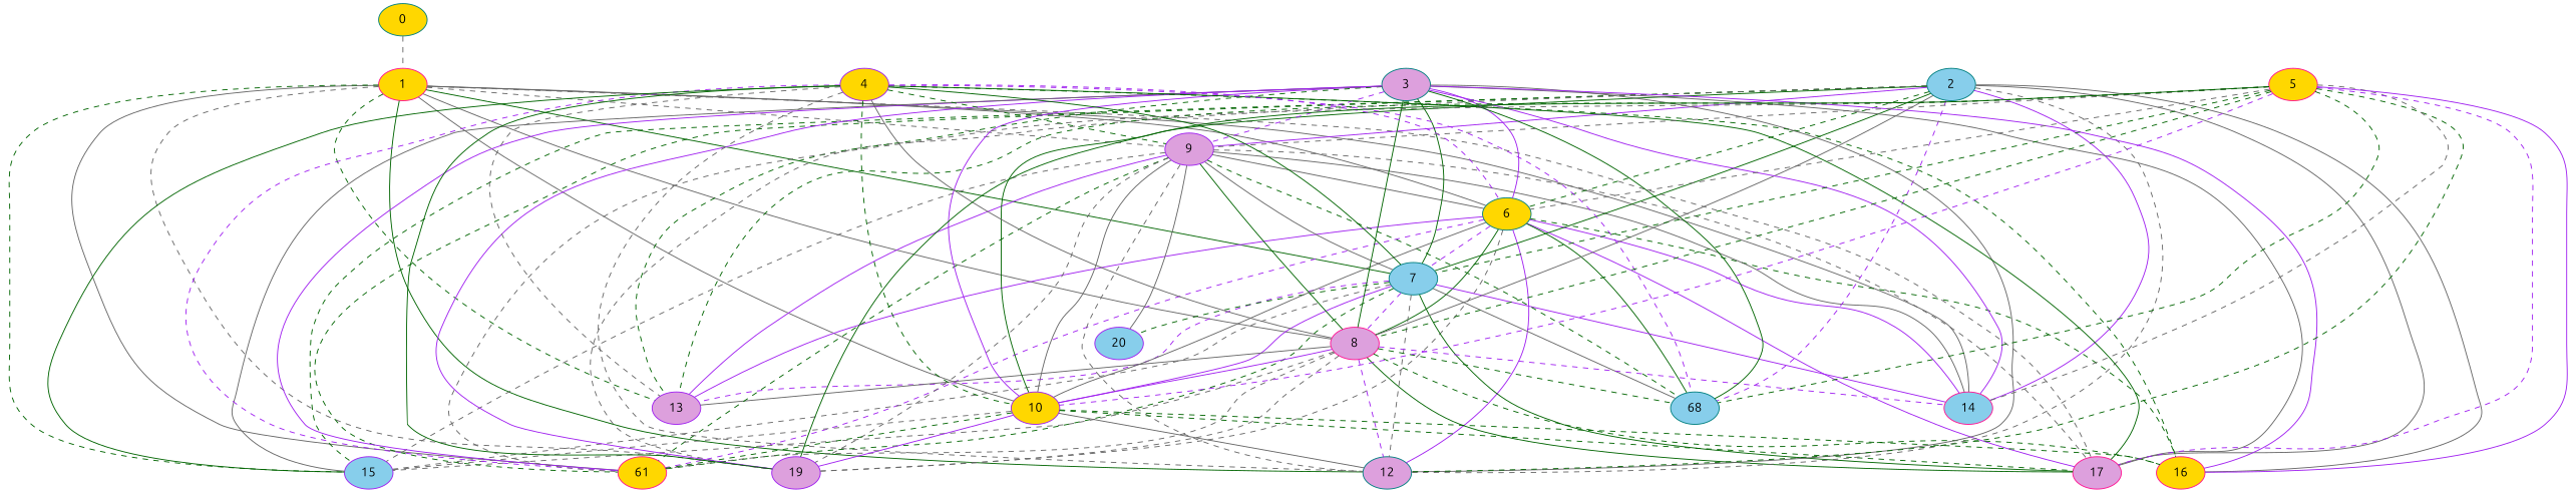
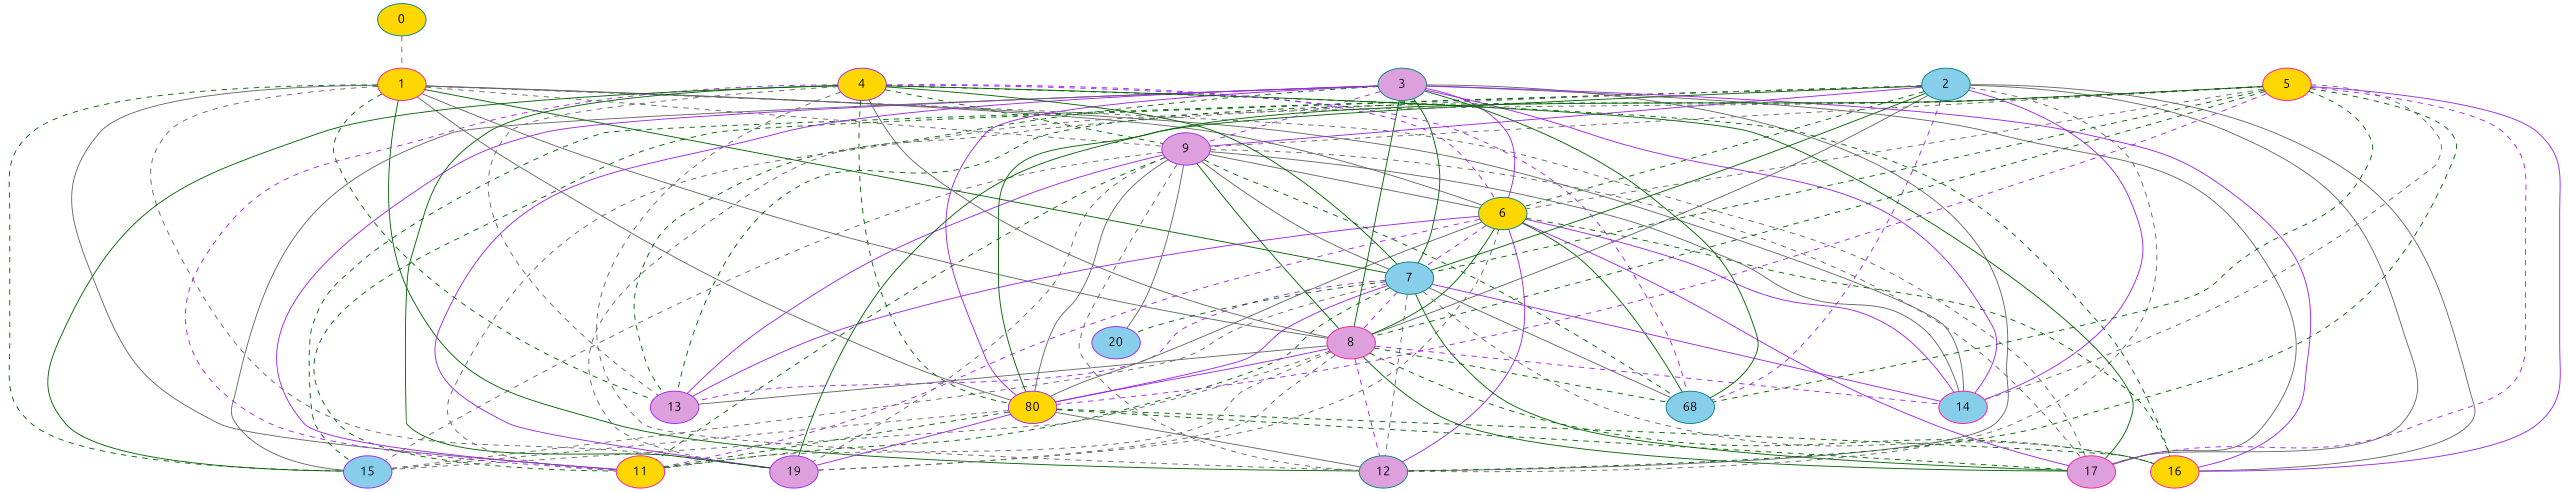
  graph {
    fontname=Ubuntu
    node [color=deeppink fillcolor=gold fontname=Ubuntu style=filled]
    edge [color=gray40 fontname=Ubuntu style=dashed]
    1
    0 [color=teal]
    6 [color=teal]
    7 [color=teal fillcolor=skyblue]
    8 [fillcolor=plum]
    9 [color=purple fillcolor=plum]
-   10 [color=purple]
-   11 [label=61]
+   10 [color=purple label=80]
+   11
    12 [color=teal fillcolor=plum]
    13 [color=purple fillcolor=plum]
    14 [fillcolor=skyblue]
    15 [color=purple fillcolor=skyblue]
    17 [fillcolor=plum]
    19 [color=purple fillcolor=plum]
    16
    n16 [color=teal fillcolor=skyblue label=68]
    20 [color=purple fillcolor=skyblue]
    2 [color=teal fillcolor=skyblue]
    3 [color=teal fillcolor=plum]
    4 [color=purple]
    5
    1 -- 6 [style=solid]
    1 -- 7 [color=darkgreen style=solid]
    1 -- 8 [style=solid]
    1 -- 9
    1 -- 10 [style=solid]
    1 -- 11 [style=solid]
    1 -- 12 [color=darkgreen style=solid]
    1 -- 13 [color=darkgreen]
    1 -- 14 [style=solid]
    1 -- 15 [color=darkgreen]
    1 -- 17
    1 -- 19
    0 -- 1
    6 -- 7 [color=purple]
    6 -- 8 [color=darkgreen style=solid]
    6 -- 11 [color=purple]
    6 -- 12 [color=purple style=solid]
    6 -- 13 [color=purple style=solid]
    6 -- 14 [color=purple style=solid]
    6 -- 17 [color=purple style=solid]
    6 -- 19
    6 -- 16 [color=darkgreen]
    6 -- n16 [color=darkgreen style=solid]
    7 -- 8 [color=purple]
    7 -- 10 [color=purple style=solid]
    7 -- 11 [color=darkgreen]
    7 -- 12
    7 -- 13 [color=purple]
    7 -- 14 [color=purple style=solid]
    7 -- 15
    7 -- 17 [color=darkgreen style=solid]
+   7 -- 16
    7 -- n16 [style=solid]
    7 -- 20 [color=darkgreen]
    8 -- 10 [color=purple style=solid]
    8 -- 11
    8 -- 12 [color=purple]
    8 -- 13 [style=solid]
    8 -- 14 [color=purple]
    8 -- 15
    8 -- 17 [color=darkgreen style=solid]
    8 -- 19
    8 -- 16 [color=darkgreen]
    8 -- n16 [color=darkgreen]
    9 -- 6 [style=solid]
    9 -- 7 [style=solid]
    9 -- 8 [color=darkgreen style=solid]
    9 -- 10 [style=solid]
    9 -- 11 [color=darkgreen]
    9 -- 12
    9 -- 13 [color=purple style=solid]
    9 -- 14 [style=solid]
    9 -- 15
    9 -- 17
    9 -- 19
    9 -- n16 [color=darkgreen]
    9 -- 20 [style=solid]
    10 -- 6 [style=solid]
    10 -- 11 [color=darkgreen]
    10 -- 12 [style=solid]
    10 -- 15
    10 -- 17 [color=darkgreen]
    10 -- 19 [color=purple style=solid]
    10 -- 16 [color=darkgreen]
    2 -- 6 [color=darkgreen]
    2 -- 7 [color=darkgreen style=solid]
    2 -- 8 [style=solid]
    2 -- 9 [color=purple style=solid]
    2 -- 10 [color=darkgreen style=solid]
    2 -- 11 [color=darkgreen]
    2 -- 12
    2 -- 14 [color=purple style=solid]
    2 -- 15 [color=darkgreen]
    2 -- 17 [style=solid]
    2 -- 19
    2 -- 16 [style=solid]
    2 -- n16 [color=purple]
    3 -- 6 [color=purple style=solid]
    3 -- 7 [color=darkgreen style=solid]
    3 -- 8 [color=darkgreen style=solid]
    3 -- 9 [color=purple]
    3 -- 10 [color=purple style=solid]
    3 -- 11 [color=purple style=solid]
    3 -- 12 [style=solid]
    3 -- 13 [color=darkgreen]
    3 -- 14 [color=purple style=solid]
    3 -- 15 [style=solid]
    3 -- 17 [style=solid]
    3 -- 19 [color=purple style=solid]
    3 -- 16 [color=purple style=solid]
    3 -- n16 [color=darkgreen style=solid]
    4 -- 6 [color=purple]
    4 -- 7 [color=darkgreen style=solid]
    4 -- 8 [style=solid]
    4 -- 9 [color=darkgreen]
    4 -- 10 [color=darkgreen]
    4 -- 11 [color=purple]
    4 -- 12
    4 -- 13
    4 -- 15 [color=darkgreen style=solid]
    4 -- 17 [color=darkgreen style=solid]
    4 -- 19 [color=darkgreen style=solid]
    4 -- 16 [color=darkgreen]
    4 -- n16 [color=purple]
    5 -- 6
    5 -- 7 [color=darkgreen]
    5 -- 8 [color=darkgreen]
    5 -- 9
    5 -- 10 [color=purple]
    5 -- 11
    5 -- 12 [color=darkgreen]
    5 -- 13 [color=darkgreen]
    5 -- 14
    5 -- 17 [color=purple]
    5 -- 19 [color=darkgreen style=solid]
    5 -- 16 [color=purple style=solid]
    5 -- n16 [color=darkgreen]
  }
